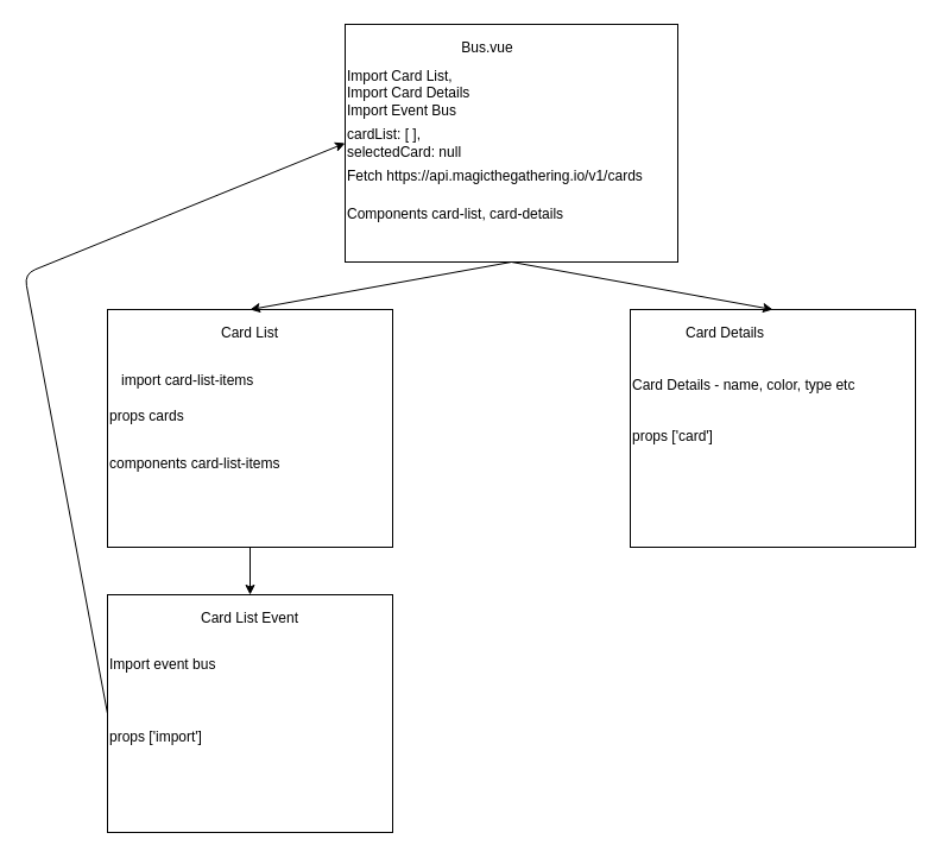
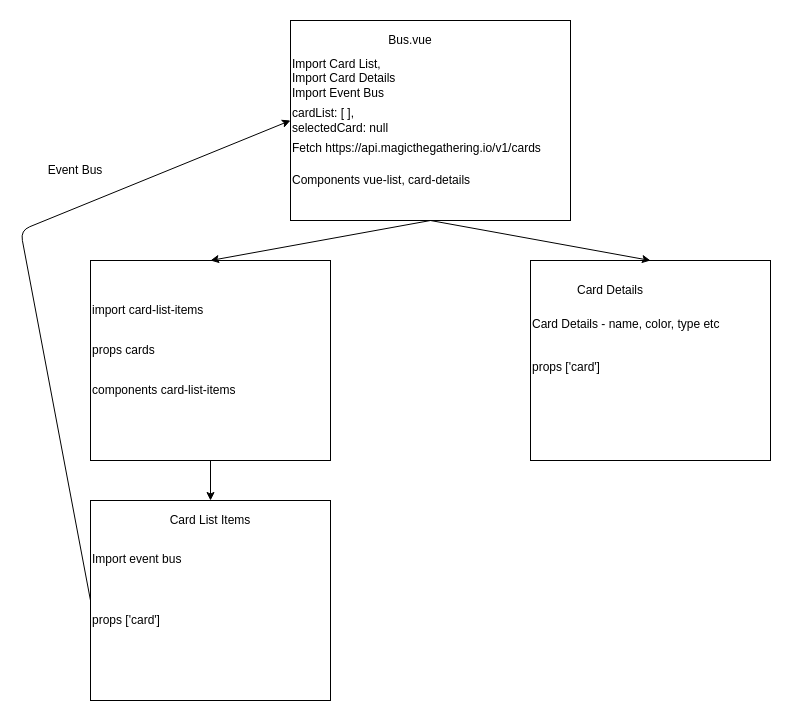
  <mxCell id="0" />
  <mxCell id="1" parent="0" />
  <mxCell id="2" value="" style="rounded=0;whiteSpace=wrap;html=1;" vertex="1" parent="1"><mxGeometry x="290" y="20" width="280" height="200" as="geometry" /></mxCell>
  <mxCell id="3" value="" style="rounded=0;whiteSpace=wrap;html=1;" vertex="1" parent="1"><mxGeometry x="90" y="260" width="240" height="200" as="geometry" /></mxCell>
  <mxCell id="4" value="Bus.vue" style="text;html=1;strokeColor=none;fillColor=none;align=center;verticalAlign=middle;whiteSpace=wrap;rounded=0;" vertex="1" parent="1"><mxGeometry x="380" y="30" width="60" height="20" as="geometry" /></mxCell>
- <mxCell id="5" value="Card List" style="text;html=1;strokeColor=none;fillColor=none;align=center;verticalAlign=middle;whiteSpace=wrap;rounded=0;" vertex="1" parent="1"><mxGeometry x="165" y="270" width="90" height="20" as="geometry" /></mxCell>
  <mxCell id="6" value="" style="rounded=0;whiteSpace=wrap;html=1;" vertex="1" parent="1"><mxGeometry x="90" y="500" width="240" height="200" as="geometry" /></mxCell>
  <mxCell id="7" value="" style="rounded=0;whiteSpace=wrap;html=1;" vertex="1" parent="1"><mxGeometry x="530" y="260" width="240" height="200" as="geometry" /></mxCell>
- <mxCell id="8" value="Card Details" style="text;html=1;strokeColor=none;fillColor=none;align=center;verticalAlign=middle;whiteSpace=wrap;rounded=0;" vertex="1" parent="1"><mxGeometry x="545" y="270" width="130" height="20" as="geometry" /></mxCell>
- <mxCell id="9" value="Card List Event" style="text;html=1;strokeColor=none;fillColor=none;align=center;verticalAlign=middle;whiteSpace=wrap;rounded=0;" vertex="1" parent="1"><mxGeometry x="155" y="510" width="110" height="20" as="geometry" /></mxCell>
+ <mxCell id="8" value="Card Details" style="text;html=1;strokeColor=none;fillColor=none;align=center;verticalAlign=middle;whiteSpace=wrap;rounded=0;" vertex="1" parent="1"><mxGeometry x="545" y="280" width="130" height="20" as="geometry" /></mxCell>
+ <mxCell id="9" value="Card List Items" style="text;html=1;strokeColor=none;fillColor=none;align=center;verticalAlign=middle;whiteSpace=wrap;rounded=0;" vertex="1" parent="1"><mxGeometry x="155" y="510" width="110" height="20" as="geometry" /></mxCell>
  <mxCell id="10" value="" style="endArrow=classic;html=1;exitX=0.5;exitY=1;exitDx=0;exitDy=0;entryX=0.5;entryY=0;entryDx=0;entryDy=0;" edge="1" parent="1" source="2" target="3"><mxGeometry width="50" height="50" relative="1" as="geometry"><mxPoint x="430" y="400" as="sourcePoint" /><mxPoint x="480" y="350" as="targetPoint" /></mxGeometry></mxCell>
  <mxCell id="11" value="" style="endArrow=classic;html=1;exitX=0.5;exitY=1;exitDx=0;exitDy=0;entryX=0.5;entryY=0;entryDx=0;entryDy=0;" edge="1" parent="1" source="2" target="7"><mxGeometry width="50" height="50" relative="1" as="geometry"><mxPoint x="430" y="400" as="sourcePoint" /><mxPoint x="480" y="350" as="targetPoint" /></mxGeometry></mxCell>
  <mxCell id="12" value="" style="endArrow=classic;html=1;exitX=0.5;exitY=1;exitDx=0;exitDy=0;entryX=0.5;entryY=0;entryDx=0;entryDy=0;" edge="1" parent="1" source="3" target="6"><mxGeometry width="50" height="50" relative="1" as="geometry"><mxPoint x="430" y="400" as="sourcePoint" /><mxPoint x="480" y="350" as="targetPoint" /></mxGeometry></mxCell>
  <mxCell id="13" value="" style="endArrow=classic;html=1;exitX=0;exitY=0.5;exitDx=0;exitDy=0;entryX=0;entryY=0.5;entryDx=0;entryDy=0;" edge="1" parent="1" source="6" target="2"><mxGeometry width="50" height="50" relative="1" as="geometry"><mxPoint x="430" y="400" as="sourcePoint" /><mxPoint x="480" y="350" as="targetPoint" /><Array as="points"><mxPoint x="20" y="230" /></Array></mxGeometry></mxCell>
+ <mxCell id="14" value="Event Bus" style="text;html=1;strokeColor=none;fillColor=none;align=center;verticalAlign=middle;whiteSpace=wrap;rounded=0;" vertex="1" parent="1"><mxGeometry x="30" y="160" width="90" height="20" as="geometry" /></mxCell>
  <mxCell id="15" value="Import Card List,&amp;nbsp;&lt;br&gt;&lt;div style=&quot;&quot;&gt;&lt;span&gt;Import Card Details&lt;/span&gt;&lt;/div&gt;Import Event Bus" style="text;html=1;strokeColor=none;fillColor=none;align=left;verticalAlign=top;whiteSpace=wrap;rounded=0;" vertex="1" parent="1"><mxGeometry x="290" y="50" width="230" height="50" as="geometry" /></mxCell>
  <mxCell id="16" value="cardList: [ ],&lt;br&gt;selectedCard: null" style="text;html=1;strokeColor=none;fillColor=none;align=left;verticalAlign=middle;whiteSpace=wrap;rounded=0;" vertex="1" parent="1"><mxGeometry x="290" y="100" width="220" height="40" as="geometry" /></mxCell>
  <mxCell id="17" value="Fetch https://api.magicthegathering.io/v1/cards&lt;span style=&quot;color: rgb(71 , 74 , 84) ; font-family: monospace ; font-size: 14.625px ; background-color: rgb(251 , 251 , 251)&quot;&gt;&lt;br&gt;&lt;br&gt;&lt;/span&gt;" style="text;html=1;strokeColor=none;fillColor=none;align=left;verticalAlign=middle;whiteSpace=wrap;rounded=0;" vertex="1" parent="1"><mxGeometry x="290" y="140" width="259" height="30" as="geometry" /></mxCell>
- <mxCell id="18" value="Components card-list, card-details" style="text;html=1;strokeColor=none;fillColor=none;align=left;verticalAlign=middle;whiteSpace=wrap;rounded=0;" vertex="1" parent="1"><mxGeometry x="290" y="170" width="200" height="20" as="geometry" /></mxCell>
+ <mxCell id="18" value="Components vue-list, card-details" style="text;html=1;strokeColor=none;fillColor=none;align=left;verticalAlign=middle;whiteSpace=wrap;rounded=0;" vertex="1" parent="1"><mxGeometry x="290" y="170" width="200" height="20" as="geometry" /></mxCell>
  <mxCell id="19" value="Card Details - name, color, type etc&lt;br&gt;&lt;br&gt;&lt;br&gt;props ['card']" style="text;html=1;strokeColor=none;fillColor=none;align=left;verticalAlign=top;whiteSpace=wrap;rounded=0;" vertex="1" parent="1"><mxGeometry x="530" y="310" width="240" height="60" as="geometry" /></mxCell>
- <mxCell id="20" value="import card-list-items" style="text;html=1;strokeColor=none;fillColor=none;align=left;verticalAlign=middle;whiteSpace=wrap;rounded=0;" vertex="1" parent="1"><mxGeometry x="100" y="310" width="220" height="20" as="geometry" /></mxCell>
+ <mxCell id="20" value="import card-list-items" style="text;html=1;strokeColor=none;fillColor=none;align=left;verticalAlign=middle;whiteSpace=wrap;rounded=0;" vertex="1" parent="1"><mxGeometry x="90" y="300" width="220" height="20" as="geometry" /></mxCell>
  <mxCell id="21" value="props cards" style="text;html=1;strokeColor=none;fillColor=none;align=left;verticalAlign=middle;whiteSpace=wrap;rounded=0;" vertex="1" parent="1"><mxGeometry x="90" y="340" width="240" height="20" as="geometry" /></mxCell>
  <mxCell id="22" value="components card-list-items" style="text;html=1;strokeColor=none;fillColor=none;align=left;verticalAlign=middle;whiteSpace=wrap;rounded=0;" vertex="1" parent="1"><mxGeometry x="90" y="380" width="240" height="20" as="geometry" /></mxCell>
  <mxCell id="23" value="Import event bus" style="text;html=1;strokeColor=none;fillColor=none;align=left;verticalAlign=top;whiteSpace=wrap;rounded=0;" vertex="1" parent="1"><mxGeometry x="90" y="545" width="240" height="20" as="geometry" /></mxCell>
- <mxCell id="24" value="props ['import']" style="text;html=1;strokeColor=none;fillColor=none;align=left;verticalAlign=middle;whiteSpace=wrap;rounded=0;" vertex="1" parent="1"><mxGeometry x="90" y="610" width="240" height="20" as="geometry" /></mxCell>
+ <mxCell id="24" value="props ['card']" style="text;html=1;strokeColor=none;fillColor=none;align=left;verticalAlign=middle;whiteSpace=wrap;rounded=0;" vertex="1" parent="1"><mxGeometry x="90" y="610" width="240" height="20" as="geometry" /></mxCell>
